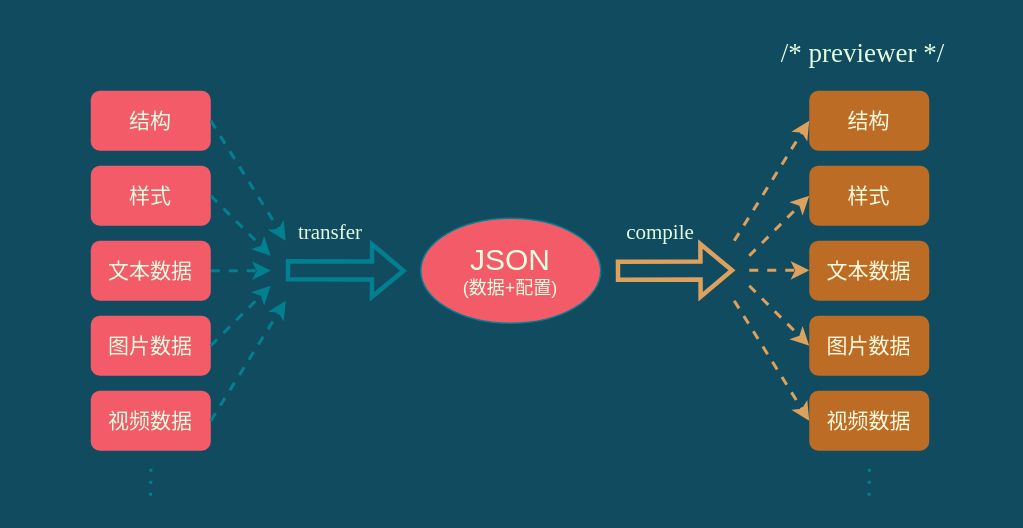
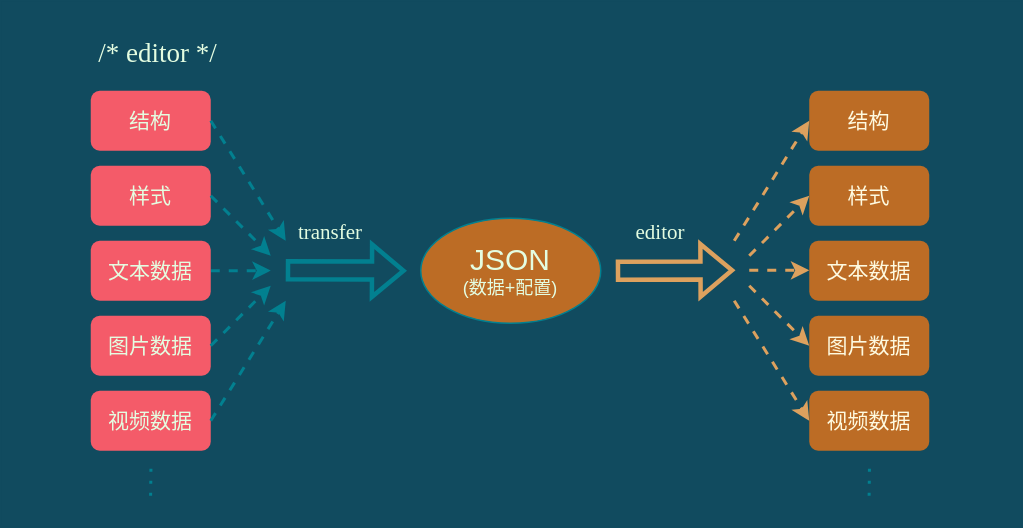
  <mxCell id="0" />
  <mxCell id="1" parent="0" />
- <mxCell id="2" value="&lt;font style=&quot;font-size: 20px;&quot;&gt;JSON&lt;/font&gt;&lt;br&gt;(数据+配置)" style="ellipse;whiteSpace=wrap;html=1;fillColor=#F45B69;strokeColor=#028090;fontColor=#E4FDE1;" vertex="1" parent="1"><mxGeometry x="280" y="145" width="120" height="70" as="geometry" /></mxCell>
+ <mxCell id="2" value="&lt;font style=&quot;font-size: 20px;&quot;&gt;JSON&lt;/font&gt;&lt;br&gt;(数据+配置)" style="ellipse;whiteSpace=wrap;html=1;fillColor=#bc6c25;strokeColor=#028090;fontColor=#E4FDE1;" vertex="1" parent="1"><mxGeometry x="280" y="145" width="120" height="70" as="geometry" /></mxCell>
  <mxCell id="3" value="结构" style="rounded=1;whiteSpace=wrap;html=1;fillColor=#F45B69;strokeColor=none;fontColor=#E4FDE1;fontSize=14;" vertex="1" parent="1"><mxGeometry x="60" y="60" width="80" height="40" as="geometry" /></mxCell>
  <mxCell id="4" value="样式" style="rounded=1;whiteSpace=wrap;html=1;fillColor=#F45B69;strokeColor=none;fontSize=14;fontColor=#E4FDE1;" vertex="1" parent="1"><mxGeometry x="60" y="110" width="80" height="40" as="geometry" /></mxCell>
  <mxCell id="5" style="edgeStyle=orthogonalEdgeStyle;rounded=0;orthogonalLoop=1;jettySize=auto;html=1;exitX=1;exitY=0.5;exitDx=0;exitDy=0;dashed=1;strokeColor=#028090;strokeWidth=2;labelBackgroundColor=#114B5F;fontColor=#E4FDE1;" edge="1" parent="1" source="6"><mxGeometry relative="1" as="geometry"><mxPoint x="180" y="179.897" as="targetPoint" /></mxGeometry></mxCell>
  <mxCell id="6" value="文本数据" style="rounded=1;whiteSpace=wrap;html=1;fillColor=#F45B69;strokeColor=none;fontSize=14;fontColor=#E4FDE1;" vertex="1" parent="1"><mxGeometry x="60" y="160" width="80" height="40" as="geometry" /></mxCell>
  <mxCell id="7" value="图片数据" style="rounded=1;whiteSpace=wrap;html=1;fillColor=#F45B69;strokeColor=none;fontSize=14;fontColor=#E4FDE1;" vertex="1" parent="1"><mxGeometry x="60" y="210" width="80" height="40" as="geometry" /></mxCell>
  <mxCell id="8" value="" style="endArrow=none;dashed=1;html=1;dashPattern=1 3;strokeWidth=2;rounded=0;labelBackgroundColor=#114B5F;strokeColor=#028090;fontColor=#E4FDE1;" edge="1" parent="1"><mxGeometry width="50" height="50" relative="1" as="geometry"><mxPoint x="99.91" y="330" as="sourcePoint" /><mxPoint x="99.66" y="310" as="targetPoint" /><Array as="points"><mxPoint x="100.16" y="310" /></Array></mxGeometry></mxCell>
  <mxCell id="9" value="视频数据" style="rounded=1;whiteSpace=wrap;html=1;fillColor=#F45B69;strokeColor=none;fontSize=14;fontColor=#E4FDE1;" vertex="1" parent="1"><mxGeometry x="60" y="260" width="80" height="40" as="geometry" /></mxCell>
  <mxCell id="10" value="" style="endArrow=classic;html=1;rounded=0;dashed=1;exitX=1;exitY=0.5;exitDx=0;exitDy=0;strokeWidth=2;strokeColor=#028090;labelBackgroundColor=#114B5F;fontColor=#E4FDE1;" edge="1" parent="1" source="3"><mxGeometry width="50" height="50" relative="1" as="geometry"><mxPoint x="160" y="90" as="sourcePoint" /><mxPoint x="190" y="160" as="targetPoint" /></mxGeometry></mxCell>
  <mxCell id="11" value="" style="endArrow=classic;html=1;rounded=0;dashed=1;exitX=1;exitY=0.5;exitDx=0;exitDy=0;strokeColor=#028090;strokeWidth=2;labelBackgroundColor=#114B5F;fontColor=#E4FDE1;" edge="1" parent="1" source="4"><mxGeometry width="50" height="50" relative="1" as="geometry"><mxPoint x="160" y="135" as="sourcePoint" /><mxPoint x="180" y="170" as="targetPoint" /></mxGeometry></mxCell>
  <mxCell id="12" value="" style="endArrow=classic;html=1;rounded=0;dashed=1;exitX=1;exitY=0.5;exitDx=0;exitDy=0;strokeColor=#028090;strokeWidth=2;labelBackgroundColor=#114B5F;fontColor=#E4FDE1;" edge="1" parent="1" source="9"><mxGeometry width="50" height="50" relative="1" as="geometry"><mxPoint x="160" y="260" as="sourcePoint" /><mxPoint x="190" y="200" as="targetPoint" /></mxGeometry></mxCell>
  <mxCell id="13" value="" style="endArrow=classic;html=1;rounded=0;dashed=1;exitX=1;exitY=0.5;exitDx=0;exitDy=0;strokeColor=#028090;strokeWidth=2;labelBackgroundColor=#114B5F;fontColor=#E4FDE1;" edge="1" parent="1" source="7"><mxGeometry width="50" height="50" relative="1" as="geometry"><mxPoint x="160" y="225" as="sourcePoint" /><mxPoint x="180" y="190" as="targetPoint" /></mxGeometry></mxCell>
  <mxCell id="14" value="" style="shape=flexArrow;endArrow=classic;html=1;rounded=0;strokeColor=#028090;fillColor=none;strokeWidth=3;labelBackgroundColor=#114B5F;fontColor=#E4FDE1;" edge="1" parent="1"><mxGeometry width="50" height="50" relative="1" as="geometry"><mxPoint x="190" y="179.66" as="sourcePoint" /><mxPoint x="270" y="180" as="targetPoint" /></mxGeometry></mxCell>
  <mxCell id="15" value="" style="shape=flexArrow;endArrow=classic;html=1;rounded=0;strokeColor=#DDA15E;strokeWidth=3;fillColor=none;labelBackgroundColor=#114B5F;fontColor=#E4FDE1;" edge="1" parent="1"><mxGeometry width="50" height="50" relative="1" as="geometry"><mxPoint x="410" y="180" as="sourcePoint" /><mxPoint x="489" y="179.66" as="targetPoint" /></mxGeometry></mxCell>
  <mxCell id="16" value="结构" style="rounded=1;whiteSpace=wrap;html=1;fillColor=#BC6C25;strokeColor=none;fontSize=14;fontColor=#FEFAE0;" vertex="1" parent="1"><mxGeometry x="539" y="60" width="80" height="40" as="geometry" /></mxCell>
  <mxCell id="17" value="样式" style="rounded=1;whiteSpace=wrap;html=1;fontSize=14;fillColor=#BC6C25;strokeColor=none;fontColor=#FEFAE0;" vertex="1" parent="1"><mxGeometry x="539" y="110" width="80" height="40" as="geometry" /></mxCell>
  <mxCell id="18" value="文本数据" style="rounded=1;whiteSpace=wrap;html=1;fontSize=14;fillColor=#BC6C25;strokeColor=none;fontColor=#FEFAE0;" vertex="1" parent="1"><mxGeometry x="539" y="160" width="80" height="40" as="geometry" /></mxCell>
  <mxCell id="19" value="图片数据" style="rounded=1;whiteSpace=wrap;html=1;fontSize=14;fillColor=#BC6C25;strokeColor=none;fontColor=#FEFAE0;" vertex="1" parent="1"><mxGeometry x="539" y="210" width="80" height="40" as="geometry" /></mxCell>
  <mxCell id="20" value="" style="endArrow=none;dashed=1;html=1;dashPattern=1 3;strokeWidth=2;rounded=0;labelBackgroundColor=#114B5F;strokeColor=#028090;fontColor=#E4FDE1;" edge="1" parent="1"><mxGeometry width="50" height="50" relative="1" as="geometry"><mxPoint x="578.91" y="330" as="sourcePoint" /><mxPoint x="578.66" y="310" as="targetPoint" /><Array as="points"><mxPoint x="579.16" y="310" /></Array></mxGeometry></mxCell>
  <mxCell id="21" value="视频数据" style="rounded=1;whiteSpace=wrap;html=1;fontSize=14;fillColor=#BC6C25;strokeColor=none;fontColor=#FEFAE0;" vertex="1" parent="1"><mxGeometry x="539" y="260" width="80" height="40" as="geometry" /></mxCell>
  <mxCell id="22" value="" style="endArrow=classic;html=1;rounded=0;dashed=1;entryX=0;entryY=0.5;entryDx=0;entryDy=0;strokeColor=#DDA15E;strokeWidth=2;labelBackgroundColor=#283618;fontColor=#FEFAE0;" edge="1" parent="1" target="16"><mxGeometry width="50" height="50" relative="1" as="geometry"><mxPoint x="489" y="160" as="sourcePoint" /><mxPoint x="539" y="70" as="targetPoint" /></mxGeometry></mxCell>
  <mxCell id="23" value="" style="endArrow=classic;html=1;rounded=0;dashed=1;entryX=0;entryY=0.5;entryDx=0;entryDy=0;strokeColor=#DDA15E;strokeWidth=2;labelBackgroundColor=#283618;fontColor=#FEFAE0;" edge="1" parent="1" target="17"><mxGeometry width="50" height="50" relative="1" as="geometry"><mxPoint x="499" y="170" as="sourcePoint" /><mxPoint x="539" y="120" as="targetPoint" /></mxGeometry></mxCell>
  <mxCell id="24" value="" style="endArrow=classic;html=1;rounded=0;dashed=1;strokeColor=#DDA15E;strokeWidth=2;labelBackgroundColor=#283618;fontColor=#FEFAE0;" edge="1" parent="1"><mxGeometry width="50" height="50" relative="1" as="geometry"><mxPoint x="499" y="179.71" as="sourcePoint" /><mxPoint x="539" y="179.71" as="targetPoint" /></mxGeometry></mxCell>
  <mxCell id="25" value="" style="endArrow=classic;html=1;rounded=0;dashed=1;entryX=0;entryY=0.5;entryDx=0;entryDy=0;strokeColor=#DDA15E;strokeWidth=2;labelBackgroundColor=#283618;fontColor=#FEFAE0;" edge="1" parent="1"><mxGeometry width="50" height="50" relative="1" as="geometry"><mxPoint x="499" y="190" as="sourcePoint" /><mxPoint x="539" y="230" as="targetPoint" /></mxGeometry></mxCell>
  <mxCell id="26" value="" style="endArrow=classic;html=1;rounded=0;dashed=1;entryX=0;entryY=0.5;entryDx=0;entryDy=0;strokeColor=#DDA15E;strokeWidth=2;labelBackgroundColor=#283618;fontColor=#FEFAE0;" edge="1" parent="1"><mxGeometry width="50" height="50" relative="1" as="geometry"><mxPoint x="489" y="200" as="sourcePoint" /><mxPoint x="539" y="280" as="targetPoint" /></mxGeometry></mxCell>
  <mxCell id="27" value="transfer" style="text;html=1;strokeColor=none;fillColor=none;align=center;verticalAlign=middle;whiteSpace=wrap;rounded=0;fontFamily=Comic Sans MS;fontSize=14;fontColor=#E4FDE1;" vertex="1" parent="1"><mxGeometry x="190" y="140" width="60" height="30" as="geometry" /></mxCell>
- <mxCell id="28" value="compile" style="text;html=1;strokeColor=none;fillColor=none;align=center;verticalAlign=middle;whiteSpace=wrap;rounded=0;fontFamily=Comic Sans MS;fontSize=14;fontColor=#E4FDE1;" vertex="1" parent="1"><mxGeometry x="410" y="140" width="60" height="30" as="geometry" /></mxCell>
- <mxCell id="30" value="/* previewer */" style="text;html=1;strokeColor=none;fillColor=none;align=center;verticalAlign=middle;whiteSpace=wrap;rounded=0;fontFamily=Comic Sans MS;fontSize=18;fontColor=#E4FDE1;" vertex="1" parent="1"><mxGeometry x="490" y="20" width="170" height="30" as="geometry" /></mxCell>
+ <mxCell id="28" value="editor" style="text;html=1;strokeColor=none;fillColor=none;align=center;verticalAlign=middle;whiteSpace=wrap;rounded=0;fontFamily=Comic Sans MS;fontSize=14;fontColor=#E4FDE1;" vertex="1" parent="1"><mxGeometry x="410" y="140" width="60" height="30" as="geometry" /></mxCell>
+ <mxCell id="29" value="/* editor */" style="text;html=1;strokeColor=none;fillColor=none;align=center;verticalAlign=middle;whiteSpace=wrap;rounded=0;fontFamily=Comic Sans MS;fontSize=18;fontColor=#E4FDE1;" vertex="1" parent="1"><mxGeometry x="20" y="20" width="170" height="30" as="geometry" /></mxCell>
